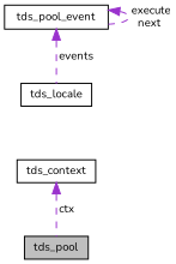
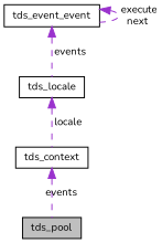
  digraph {
    fontname=Nunito
    node [color=black fillcolor=white fontname=Nunito fontsize=10 shape=record style=filled]
    edge [color=darkorchid3 dir=back fontname=Nunito fontsize=10 labelfontname=Helvetica labelfontsize=10 style=dashed]
    n1 [fillcolor=grey75 fontcolor=black height=0.2 label=tds_pool width=0.4]
    n2 [height=0.2 label=tds_context width=0.4]
    n3 [height=0.2 label=tds_locale width=0.4]
-   n4 [height=0.2 label=tds_pool_event width=0.4]
-   n2 -> n1 [label=" ctx"]
+   n4 [height=0.2 label=tds_event_event width=0.4]
+   n2 -> n1 [label=" events"]
+   n3 -> n2 [label=" locale"]
    n4 -> n3 [label=" events"]
    n4 -> n4 [label=" execute\nnext"]
  }
